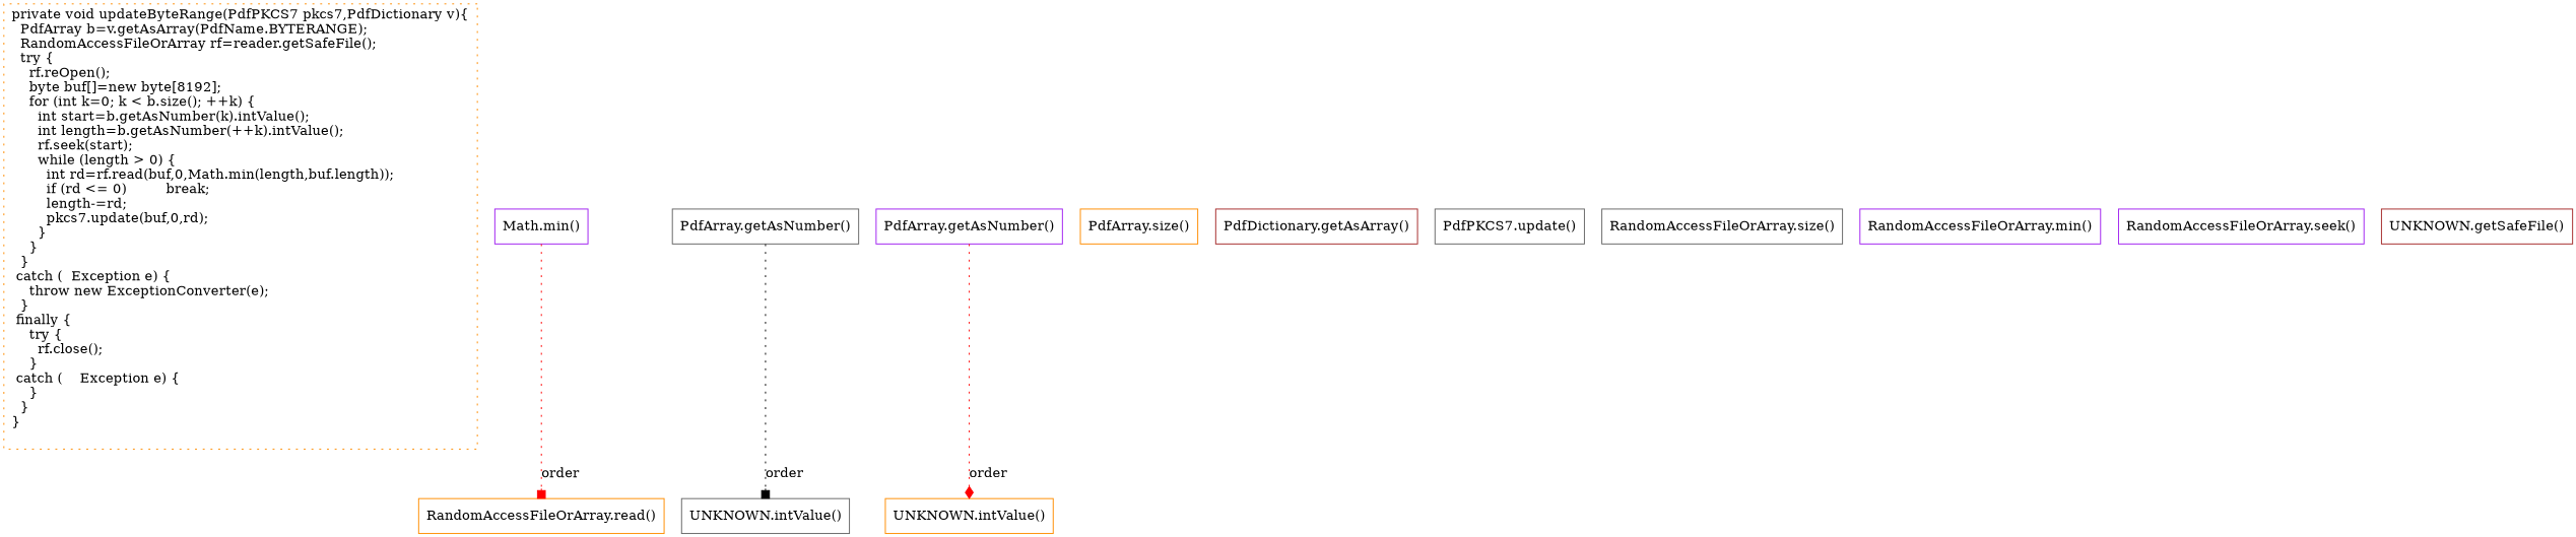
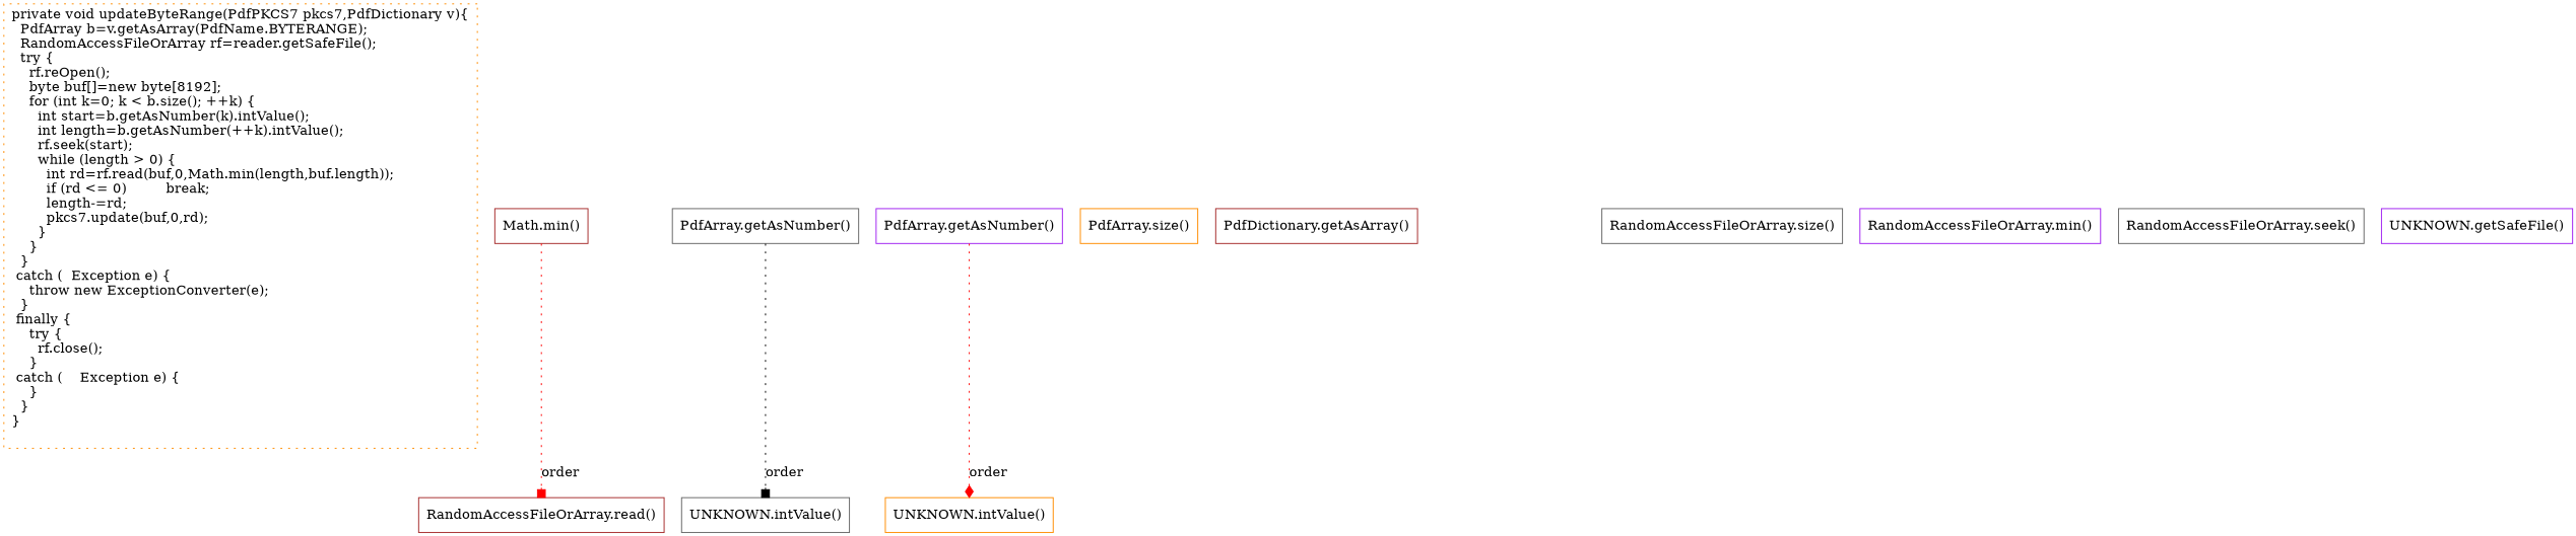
  digraph {
    node [color=brown shape=box]
    edge [arrowhead=box color=red style=dotted]
    n1 [color=darkorange label="private void updateByteRange(PdfPKCS7 pkcs7,PdfDictionary v){\l  PdfArray b=v.getAsArray(PdfName.BYTERANGE);\l  RandomAccessFileOrArray rf=reader.getSafeFile();\l  try {\l    rf.reOpen();\l    byte buf[]=new byte[8192];\l    for (int k=0; k < b.size(); ++k) {\l      int start=b.getAsNumber(k).intValue();\l      int length=b.getAsNumber(++k).intValue();\l      rf.seek(start);\l      while (length > 0) {\l        int rd=rf.read(buf,0,Math.min(length,buf.length));\l        if (rd <= 0)         break;\l        length-=rd;\l        pkcs7.update(buf,0,rd);\l      }\l    }\l  }\l catch (  Exception e) {\l    throw new ExceptionConverter(e);\l  }\l finally {\l    try {\l      rf.close();\l    }\l catch (    Exception e) {\l    }\l  }\l}\l\l" style=dotted]
-   n2 [color=purple label="Math.min()"]
-   n3 [color=darkorange label="RandomAccessFileOrArray.read()"]
+   n2 [label="Math.min()"]
+   n3 [label="RandomAccessFileOrArray.read()"]
    n4 [color=gray40 label="PdfArray.getAsNumber()"]
    n5 [color=gray40 label="UNKNOWN.intValue()"]
    n6 [color=purple label="PdfArray.getAsNumber()"]
    n7 [color=darkorange label="UNKNOWN.intValue()"]
    n8 [color=darkorange label="PdfArray.size()"]
    n9 [label="PdfDictionary.getAsArray()"]
-   n10 [color=gray40 label="PdfPKCS7.update()"]
    n11 [color=gray40 label="RandomAccessFileOrArray.size()"]
    n12 [color=purple label="RandomAccessFileOrArray.min()"]
-   n13 [color=purple label="RandomAccessFileOrArray.seek()"]
-   n14 [label="UNKNOWN.getSafeFile()"]
+   n13 [color=gray40 label="RandomAccessFileOrArray.seek()"]
+   n14 [color=purple label="UNKNOWN.getSafeFile()"]
    n2 -> n3 [label=order]
    n4 -> n5 [color=black label=order]
    n6 -> n7 [arrowhead=diamond label=order]
  }
